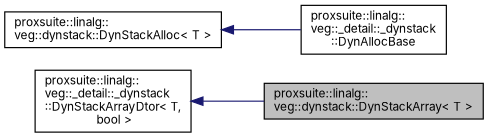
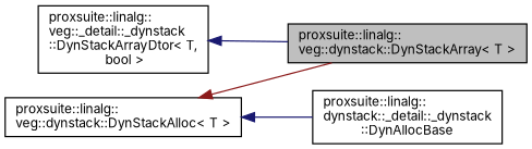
  digraph {
    fontname=Inter
    rankdir=LR
    node [color=black fontname=Inter fontsize=10 shape=record]
    edge [color=midnightblue dir=back fontname=Inter fontsize=10 labelfontname=Helvetica labelfontsize=10 style=solid]
    n1 [fillcolor=grey75 fontcolor=black height=0.2 label="proxsuite::linalg::\lveg::dynstack::DynStackArray\< T \>" style=filled width=0.4]
    n2 [height=0.2 label="proxsuite::linalg::\lveg::dynstack::DynStackAlloc\< T \>" width=0.4]
-   n3 [height=0.2 label="proxsuite::linalg::\lveg::_detail::_dynstack\l::DynAllocBase" width=0.4]
+   n3 [height=0.2 label="proxsuite::linalg::\ldynstack::_detail::_dynstack\l::DynAllocBase" width=0.4]
    n4 [height=0.2 label="proxsuite::linalg::\lveg::_detail::_dynstack\l::DynStackArrayDtor\< T,\l bool \>" width=0.4]
+   n2 -> n1 [color=firebrick4]
    n2 -> n3
    n4 -> n1
  }
